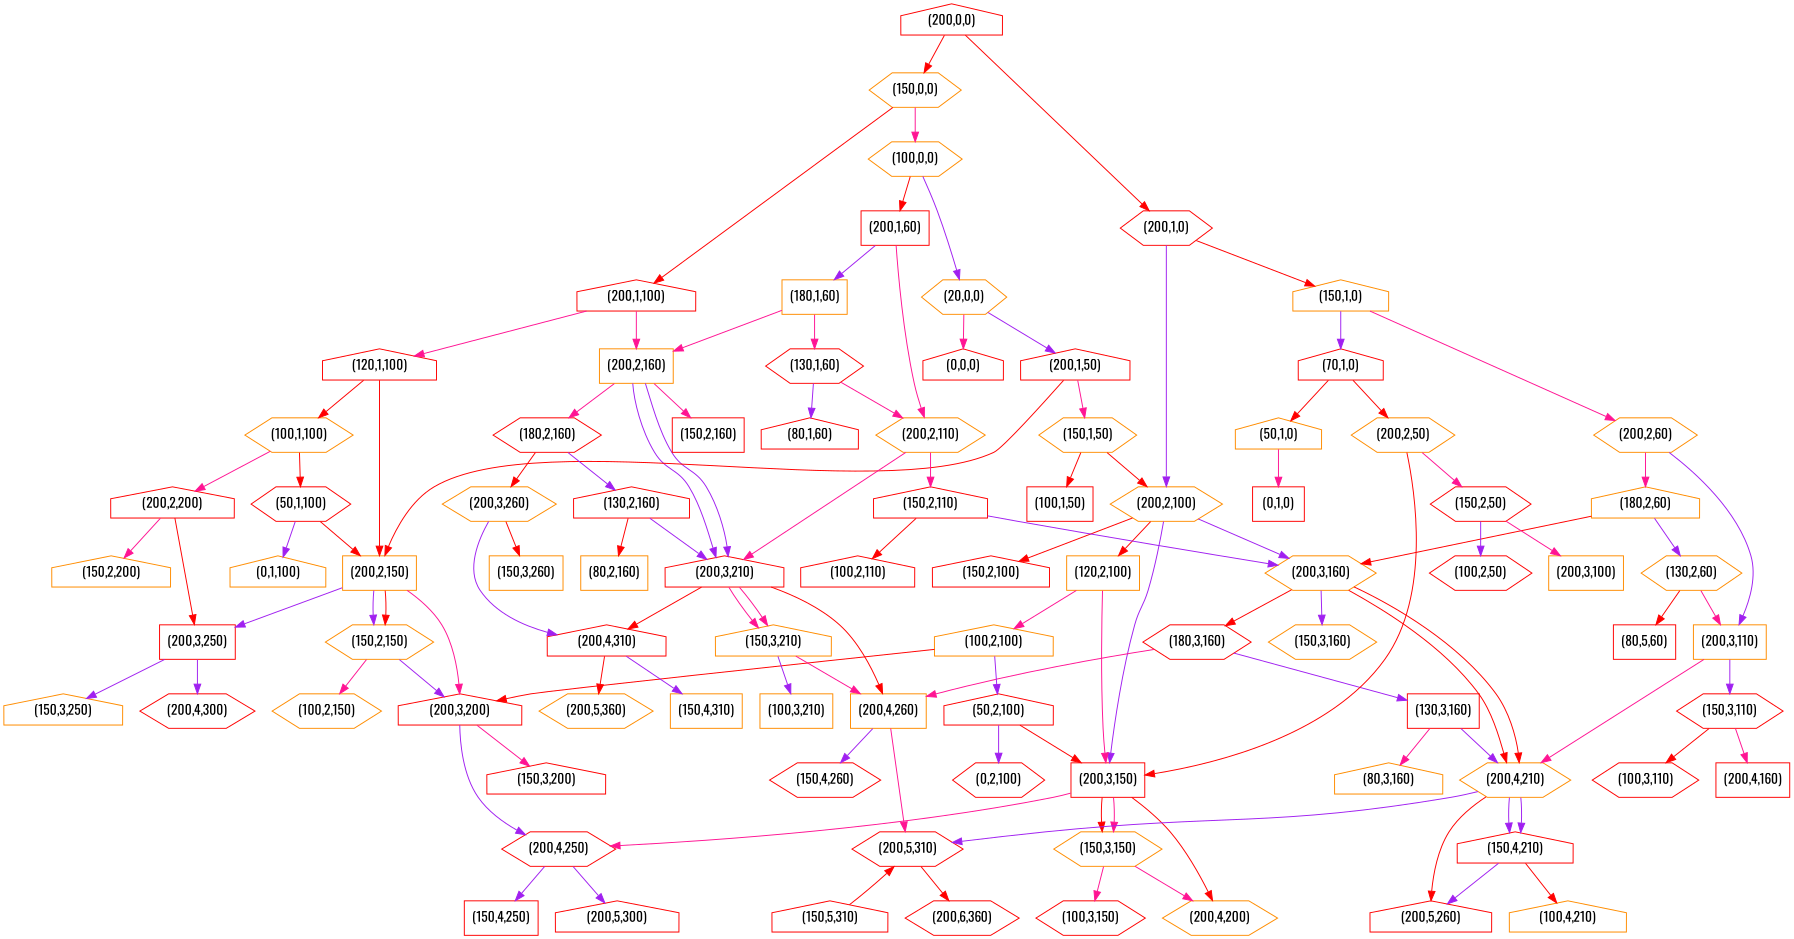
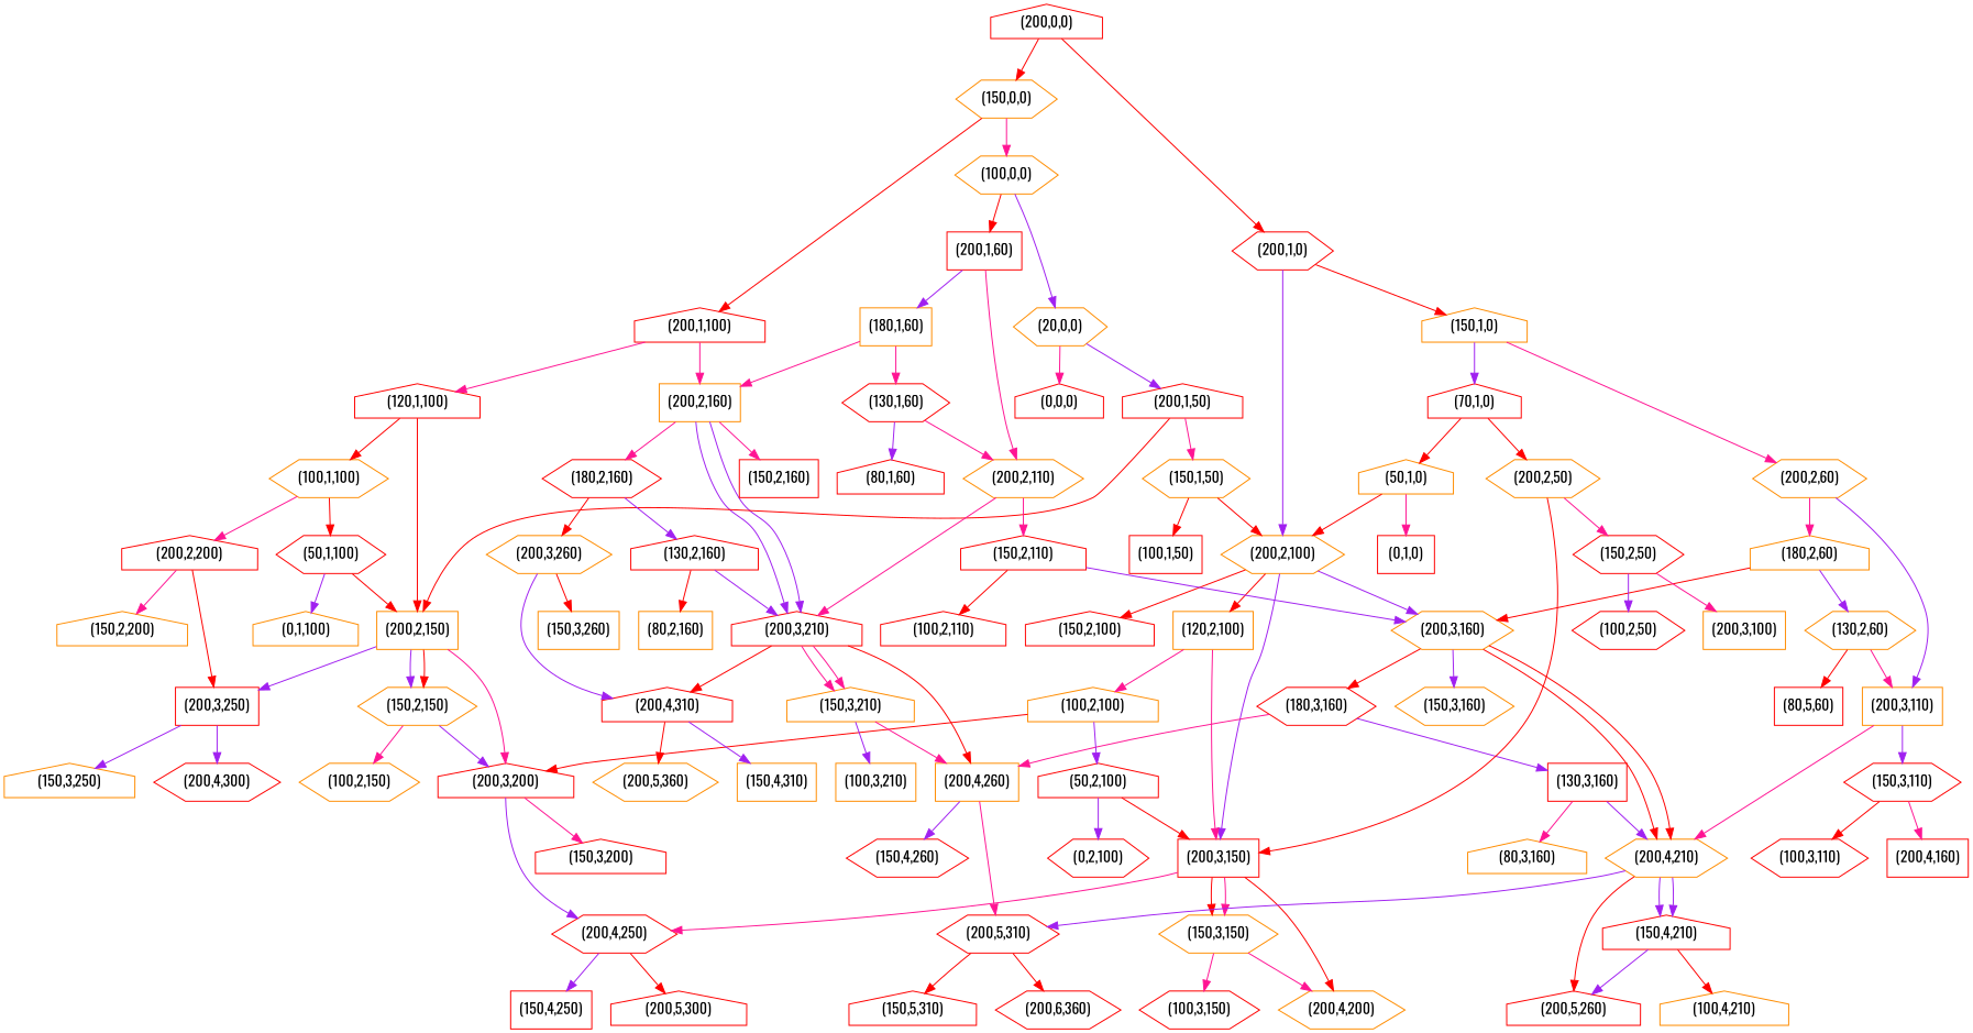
  digraph {
    fontname=Oswald
    node [color=red fontname=Oswald shape=hexagon]
    edge [color=red fontname=Oswald]
    "(200,0,0)" [shape=house]
    "(150,0,0)" [color=darkorange]
    "(200,1,0)"
    "(100,0,0)" [color=darkorange]
    "(200,1,100)" [shape=house]
    "(200,2,100)" [color=darkorange]
    "(150,1,0)" [color=darkorange shape=house]
    "(20,0,0)" [color=darkorange]
    "(200,1,60)" [shape=box]
    "(200,2,160)" [color=darkorange shape=box]
    "(120,1,100)" [shape=house]
    "(0,0,0)" [shape=house]
    "(200,1,50)" [shape=house]
    "(180,1,60)" [color=darkorange shape=box]
    "(200,2,110)" [color=darkorange]
    "(150,1,50)" [color=darkorange]
    "(200,2,150)" [color=darkorange shape=box]
    "(100,1,50)" [shape=box]
    "(150,2,150)" [color=darkorange]
    "(200,3,200)" [shape=house]
    "(200,3,250)" [shape=box]
    "(200,3,160)" [color=darkorange]
    "(150,2,100)" [shape=house]
    "(200,3,150)" [shape=box]
    "(120,2,100)" [color=darkorange shape=box]
    "(150,3,160)" [color=darkorange]
    "(200,4,210)" [color=darkorange]
    "(180,3,160)"
    "(200,4,250)"
    "(150,3,150)" [color=darkorange]
    "(200,4,200)" [color=darkorange]
    "(100,2,100)" [color=darkorange shape=house]
    "(100,2,150)" [color=darkorange]
    "(150,3,200)" [shape=house]
    "(150,3,250)" [color=darkorange shape=house]
    "(200,4,300)"
    "(150,4,250)" [shape=box]
    "(200,5,300)" [shape=house]
    "(130,1,60)"
    "(200,3,210)" [shape=house]
    "(150,2,110)" [shape=house]
    "(80,1,60)" [shape=house]
    "(150,2,160)" [shape=box]
    "(180,2,160)"
    "(150,3,210)" [color=darkorange shape=house]
    "(200,4,260)" [color=darkorange shape=box]
    "(200,4,310)" [shape=house]
    "(100,2,110)" [shape=house]
    "(130,2,160)" [shape=house]
    "(200,3,260)" [color=darkorange]
    "(100,3,210)" [color=darkorange shape=box]
    "(150,4,260)"
    "(200,5,310)"
    "(150,4,310)" [color=darkorange shape=box]
    "(200,5,360)" [color=darkorange]
    "(150,4,210)" [shape=house]
    "(200,5,260)" [shape=house]
    "(130,3,160)" [shape=box]
    "(150,5,310)" [shape=house]
    "(200,6,360)"
    "(100,1,100)" [color=darkorange]
    "(50,1,100)"
    "(200,2,200)" [shape=house]
    "(0,1,100)" [color=darkorange shape=house]
    "(150,2,200)" [color=darkorange shape=house]
    "(80,2,160)" [color=darkorange shape=box]
    "(150,3,260)" [color=darkorange shape=box]
    "(70,1,0)" [shape=house]
    "(200,2,60)" [color=darkorange]
    "(50,1,0)" [color=darkorange shape=house]
    "(200,2,50)" [color=darkorange]
    "(180,2,60)" [color=darkorange shape=house]
    "(200,3,110)" [color=darkorange shape=box]
    "(0,1,0)" [shape=box]
    "(150,2,50)"
    "(100,3,150)"
    "(100,2,50)"
    "(200,3,100)" [color=darkorange shape=box]
    "(130,2,60)" [color=darkorange]
    "(150,3,110)"
    n81 [label="(80,5,60)" shape=box]
    "(100,3,110)"
    "(200,4,160)" [shape=box]
    "(100,4,210)" [color=darkorange shape=house]
    "(50,2,100)" [shape=house]
    "(0,2,100)"
    "(80,3,160)" [color=darkorange shape=house]
    "(200,0,0)" -> "(150,0,0)"
    "(200,0,0)" -> "(200,1,0)"
    "(150,0,0)" -> "(100,0,0)" [color=deeppink]
    "(150,0,0)" -> "(200,1,100)"
    "(200,1,0)" -> "(200,2,100)" [color=purple]
    "(200,1,0)" -> "(150,1,0)"
    "(100,0,0)" -> "(20,0,0)" [color=purple]
    "(100,0,0)" -> "(200,1,60)"
    "(200,1,100)" -> "(200,2,160)" [color=deeppink]
    "(200,1,100)" -> "(120,1,100)" [color=deeppink]
    "(200,2,100)" -> "(200,3,160)" [color=purple]
    "(200,2,100)" -> "(150,2,100)"
    "(200,2,100)" -> "(200,3,150)" [color=purple]
    "(200,2,100)" -> "(120,2,100)"
    "(150,1,0)" -> "(70,1,0)" [color=purple]
    "(150,1,0)" -> "(200,2,60)" [color=deeppink]
    "(20,0,0)" -> "(0,0,0)" [color=deeppink]
    "(20,0,0)" -> "(200,1,50)" [color=purple]
    "(200,1,60)" -> "(180,1,60)" [color=purple]
    "(200,1,60)" -> "(200,2,110)" [color=deeppink]
    "(200,2,160)" -> "(200,3,210)" [color=purple]
    "(200,2,160)" -> "(200,3,210)" [color=purple]
    "(200,2,160)" -> "(150,2,160)" [color=deeppink]
    "(200,2,160)" -> "(180,2,160)" [color=deeppink]
    "(120,1,100)" -> "(200,2,150)"
    "(120,1,100)" -> "(100,1,100)"
    "(200,1,50)" -> "(150,1,50)" [color=deeppink]
    "(200,1,50)" -> "(200,2,150)"
    "(180,1,60)" -> "(200,2,160)" [color=deeppink]
    "(180,1,60)" -> "(130,1,60)" [color=deeppink]
    "(200,2,110)" -> "(200,3,210)" [color=deeppink]
    "(200,2,110)" -> "(150,2,110)" [color=deeppink]
    "(150,1,50)" -> "(200,2,100)"
    "(150,1,50)" -> "(100,1,50)"
    "(200,2,150)" -> "(150,2,150)" [color=purple]
    "(200,2,150)" -> "(150,2,150)"
    "(200,2,150)" -> "(200,3,200)" [color=deeppink]
    "(200,2,150)" -> "(200,3,250)" [color=purple]
    "(150,2,150)" -> "(200,3,200)" [color=purple]
    "(150,2,150)" -> "(100,2,150)" [color=deeppink]
    "(200,3,200)" -> "(200,4,250)" [color=purple]
    "(200,3,200)" -> "(150,3,200)" [color=deeppink]
    "(200,3,250)" -> "(150,3,250)" [color=purple]
    "(200,3,250)" -> "(200,4,300)" [color=purple]
    "(200,3,160)" -> "(150,3,160)" [color=purple]
    "(200,3,160)" -> "(200,4,210)"
    "(200,3,160)" -> "(200,4,210)"
    "(200,3,160)" -> "(180,3,160)"
    "(200,3,150)" -> "(200,4,250)" [color=deeppink]
    "(200,3,150)" -> "(150,3,150)"
    "(200,3,150)" -> "(150,3,150)" [color=deeppink]
    "(200,3,150)" -> "(200,4,200)"
    "(120,2,100)" -> "(200,3,150)" [color=deeppink]
    "(120,2,100)" -> "(100,2,100)" [color=deeppink]
    "(200,4,210)" -> "(200,5,310)" [color=purple]
    "(200,4,210)" -> "(150,4,210)" [color=purple]
    "(200,4,210)" -> "(150,4,210)" [color=purple]
    "(200,4,210)" -> "(200,5,260)"
    "(180,3,160)" -> "(200,4,260)" [color=deeppink]
    "(180,3,160)" -> "(130,3,160)" [color=purple]
    "(200,4,250)" -> "(150,4,250)" [color=purple]
-   "(200,4,250)" -> "(200,5,300)" [color=purple]
+   "(200,4,250)" -> "(200,5,300)"
    "(150,3,150)" -> "(200,4,200)" [color=deeppink]
    "(150,3,150)" -> "(100,3,150)" [color=deeppink]
    "(100,2,100)" -> "(200,3,200)"
    "(100,2,100)" -> "(50,2,100)" [color=purple]
    "(130,1,60)" -> "(200,2,110)" [color=deeppink]
    "(130,1,60)" -> "(80,1,60)" [color=purple]
    "(200,3,210)" -> "(150,3,210)" [color=deeppink]
    "(200,3,210)" -> "(150,3,210)" [color=deeppink]
    "(200,3,210)" -> "(200,4,260)"
    "(200,3,210)" -> "(200,4,310)"
    "(150,2,110)" -> "(200,3,160)" [color=purple]
    "(150,2,110)" -> "(100,2,110)"
    "(180,2,160)" -> "(130,2,160)" [color=purple]
    "(180,2,160)" -> "(200,3,260)"
    "(150,3,210)" -> "(200,4,260)" [color=deeppink]
    "(150,3,210)" -> "(100,3,210)" [color=purple]
    "(200,4,260)" -> "(150,4,260)" [color=purple]
    "(200,4,260)" -> "(200,5,310)" [color=deeppink]
    "(200,4,310)" -> "(150,4,310)" [color=purple]
    "(200,4,310)" -> "(200,5,360)"
    "(130,2,160)" -> "(200,3,210)" [color=purple]
    "(130,2,160)" -> "(80,2,160)"
    "(200,3,260)" -> "(200,4,310)" [color=purple]
    "(200,3,260)" -> "(150,3,260)"
-   "(150,5,310)" -> "(200,5,310)"
+   "(200,5,310)" -> "(150,5,310)"
    "(200,5,310)" -> "(200,6,360)"
    "(150,4,210)" -> "(200,5,260)" [color=purple]
    "(150,4,210)" -> "(100,4,210)"
    "(130,3,160)" -> "(200,4,210)" [color=purple]
    "(130,3,160)" -> "(80,3,160)" [color=deeppink]
    "(100,1,100)" -> "(50,1,100)"
    "(100,1,100)" -> "(200,2,200)" [color=deeppink]
    "(50,1,100)" -> "(200,2,150)"
    "(50,1,100)" -> "(0,1,100)" [color=purple]
    "(200,2,200)" -> "(200,3,250)"
    "(200,2,200)" -> "(150,2,200)" [color=deeppink]
    "(70,1,0)" -> "(50,1,0)"
    "(70,1,0)" -> "(200,2,50)"
    "(200,2,60)" -> "(180,2,60)" [color=deeppink]
    "(200,2,60)" -> "(200,3,110)" [color=purple]
+   "(50,1,0)" -> "(200,2,100)"
    "(50,1,0)" -> "(0,1,0)" [color=deeppink]
    "(200,2,50)" -> "(200,3,150)"
    "(200,2,50)" -> "(150,2,50)" [color=deeppink]
    "(180,2,60)" -> "(200,3,160)"
    "(180,2,60)" -> "(130,2,60)" [color=purple]
    "(200,3,110)" -> "(200,4,210)" [color=deeppink]
    "(200,3,110)" -> "(150,3,110)" [color=purple]
    "(150,2,50)" -> "(100,2,50)" [color=purple]
    "(150,2,50)" -> "(200,3,100)" [color=deeppink]
    "(130,2,60)" -> "(200,3,110)" [color=deeppink]
    "(130,2,60)" -> n81
    "(150,3,110)" -> "(100,3,110)"
    "(150,3,110)" -> "(200,4,160)" [color=deeppink]
    "(50,2,100)" -> "(200,3,150)"
    "(50,2,100)" -> "(0,2,100)" [color=purple]
  }
